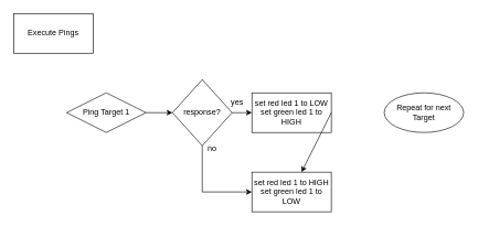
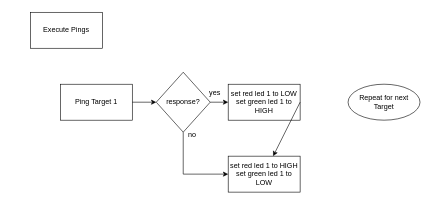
  <mxCell id="0" />
  <mxCell id="1" parent="0" />
- <mxCell id="2" value="Execute Pings" style="rounded=0;whiteSpace=wrap;html=1;" parent="1" vertex="1"><mxGeometry x="20" y="20" width="120" height="60" as="geometry" /></mxCell>
- <mxCell id="3" value="Ping Target 1" style="rhombus;whiteSpace=wrap;html=1;" parent="1" vertex="1"><mxGeometry x="100" y="140" width="120" height="60" as="geometry" /></mxCell>
+ <mxCell id="2" value="Execute Pings" style="rounded=0;whiteSpace=wrap;html=1;" parent="1" vertex="1"><mxGeometry x="50" y="20" width="120" height="60" as="geometry" /></mxCell>
+ <mxCell id="3" value="Ping Target 1" style="rounded=0;whiteSpace=wrap;html=1;" parent="1" vertex="1"><mxGeometry x="100" y="140" width="120" height="60" as="geometry" /></mxCell>
  <mxCell id="4" value="response?" style="rhombus;whiteSpace=wrap;html=1;" parent="1" vertex="1"><mxGeometry x="260" y="120" width="90" height="100" as="geometry" /></mxCell>
  <mxCell id="5" value="&lt;div&gt;set red led 1 to LOW&lt;/div&gt;&lt;div&gt;set green led 1 to HIGH&lt;/div&gt;" style="rounded=0;whiteSpace=wrap;html=1;" parent="1" vertex="1"><mxGeometry x="380" y="140" width="120" height="60" as="geometry" /></mxCell>
  <mxCell id="6" value="&lt;div&gt;set red led 1 to HIGH&lt;/div&gt;&lt;div&gt;set green led 1 to LOW&lt;/div&gt;" style="rounded=0;whiteSpace=wrap;html=1;" parent="1" vertex="1"><mxGeometry x="380" y="260" width="120" height="60" as="geometry" /></mxCell>
  <mxCell id="7" value="yes" style="text;html=1;align=center;verticalAlign=middle;whiteSpace=wrap;rounded=0;" parent="1" vertex="1"><mxGeometry x="328" y="140" width="60" height="30" as="geometry" /></mxCell>
  <mxCell id="8" value="no" style="text;html=1;align=center;verticalAlign=middle;whiteSpace=wrap;rounded=0;" parent="1" vertex="1"><mxGeometry x="290" y="210" width="60" height="30" as="geometry" /></mxCell>
  <mxCell id="9" value="" style="endArrow=classic;html=1;rounded=0;exitX=0.5;exitY=1;exitDx=0;exitDy=0;" parent="1" source="4" edge="1"><mxGeometry width="50" height="50" relative="1" as="geometry"><mxPoint x="290" y="300" as="sourcePoint" /><mxPoint x="380" y="290" as="targetPoint" /><Array as="points"><mxPoint x="305" y="290" /></Array></mxGeometry></mxCell>
  <mxCell id="10" value="" style="endArrow=classic;html=1;rounded=0;exitX=1;exitY=0.5;exitDx=0;exitDy=0;entryX=0;entryY=0.5;entryDx=0;entryDy=0;" parent="1" source="4" target="5" edge="1"><mxGeometry width="50" height="50" relative="1" as="geometry"><mxPoint x="370" y="400" as="sourcePoint" /><mxPoint x="420" y="350" as="targetPoint" /></mxGeometry></mxCell>
  <mxCell id="11" value="" style="endArrow=classic;html=1;rounded=0;exitX=1;exitY=0.5;exitDx=0;exitDy=0;entryX=0;entryY=0.5;entryDx=0;entryDy=0;" parent="1" source="3" target="4" edge="1"><mxGeometry width="50" height="50" relative="1" as="geometry"><mxPoint x="370" y="340" as="sourcePoint" /><mxPoint x="420" y="290" as="targetPoint" /></mxGeometry></mxCell>
  <mxCell id="12" value="Repeat for next Target" style="ellipse;whiteSpace=wrap;html=1;" parent="1" vertex="1"><mxGeometry x="580" y="140" width="120" height="60" as="geometry" /></mxCell>
  <mxCell id="13" value="" style="endArrow=classic;html=1;rounded=0;exitX=1;exitY=0.5;exitDx=0;exitDy=0;" parent="1" source="5" target="6" edge="1"><mxGeometry width="50" height="50" relative="1" as="geometry"><mxPoint x="370" y="340" as="sourcePoint" /><mxPoint x="420" y="290" as="targetPoint" /></mxGeometry></mxCell>
